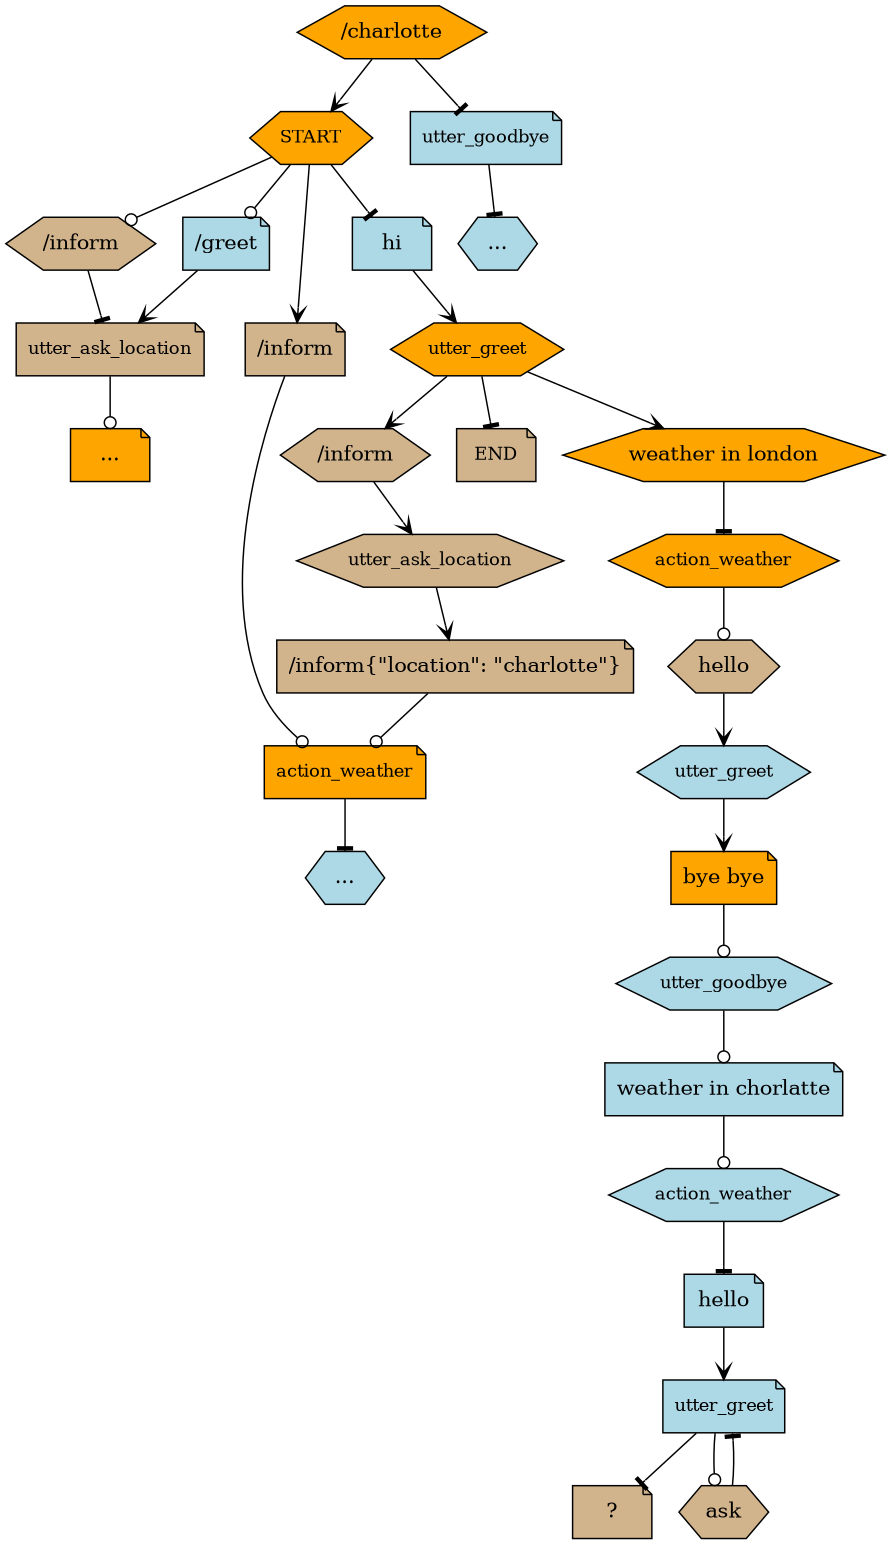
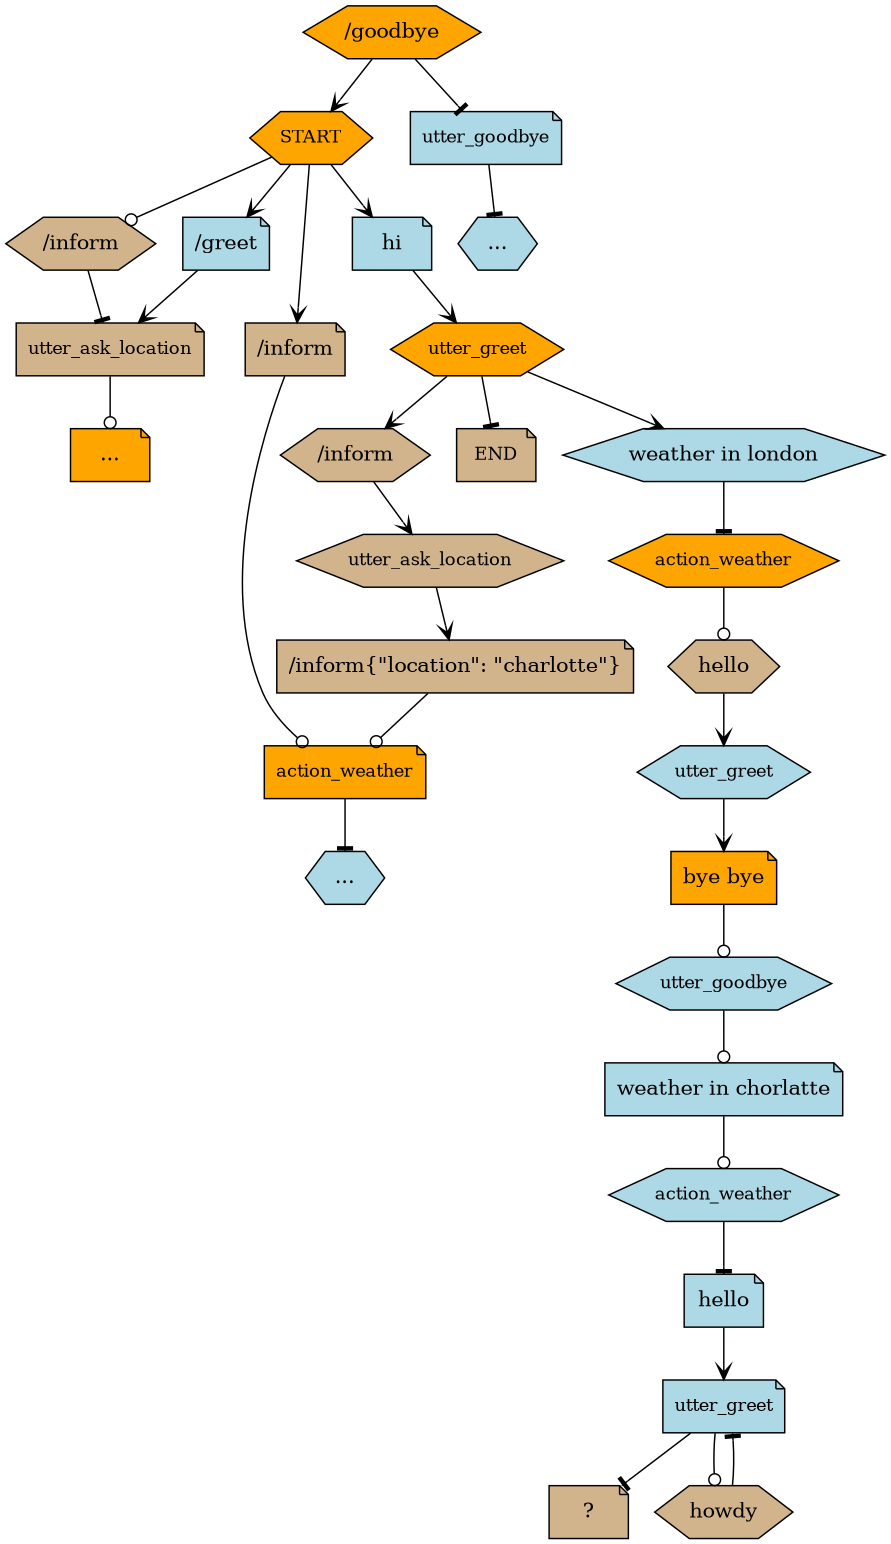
  digraph {
    node [fillcolor=lightblue shape=hexagon style=filled]
    edge [arrowhead=vee]
    n1 [fillcolor=orange fontsize=12 label=START]
    n2 [label=hi shape=note]
    n3 [label="/greet" shape=note]
    n4 [fillcolor=tan label="/inform"]
    n5 [fillcolor=tan label="/inform" shape=note]
    n6 [fillcolor=orange fontsize=12 label=utter_greet]
-   n7 [fillcolor=orange label="/charlotte"]
+   n7 [fillcolor=orange label="/goodbye"]
    n8 [fontsize=12 label=utter_goodbye shape=note]
    n9 [fillcolor=tan fontsize=12 label=utter_ask_location shape=note]
    n10 [fillcolor=orange fontsize=12 label=action_weather shape=note]
    n11 [fillcolor=tan fontsize=12 label=END shape=note]
    n12 [fillcolor=tan label="/inform"]
-   n13 [fillcolor=orange label="weather in london"]
+   n13 [label="weather in london"]
    n14 [fillcolor=tan fontsize=12 label=utter_ask_location]
    n15 [fillcolor=orange fontsize=12 label=action_weather]
    n16 [label="..."]
    n17 [fillcolor=orange label="..." shape=note]
    n18 [label="..."]
    n19 [fillcolor=tan label="/inform{\"location\": \"charlotte\"}" shape=note]
    n20 [fillcolor=tan label=hello]
    n21 [fontsize=12 label=utter_greet]
    n22 [fillcolor=orange label="bye bye" shape=note]
    n23 [fontsize=12 label=utter_goodbye]
    n24 [label="weather in chorlatte" shape=note]
    n25 [fontsize=12 label=action_weather]
    n26 [label=hello shape=note]
    n27 [fontsize=12 label=utter_greet shape=note]
    n28 [fillcolor=tan label="  ?  " shape=note]
-   n29 [fillcolor=tan label=ask]
-   n1 -> n2 [arrowhead=tee]
-   n1 -> n3 [arrowhead=odot]
+   n29 [fillcolor=tan label=howdy]
+   n1 -> n2
+   n1 -> n3
    n1 -> n4 [arrowhead=odot]
    n1 -> n5
    n2 -> n6
    n3 -> n9
    n4 -> n9 [arrowhead=tee]
    n5 -> n10 [arrowhead=odot]
    n6 -> n11 [arrowhead=tee]
    n6 -> n12
    n6 -> n13
    n7 -> n1
    n7 -> n8 [arrowhead=tee]
    n8 -> n16 [arrowhead=tee]
    n9 -> n17 [arrowhead=odot]
    n10 -> n18 [arrowhead=tee]
    n12 -> n14
    n13 -> n15 [arrowhead=tee]
    n14 -> n19
    n15 -> n20 [arrowhead=odot]
    n19 -> n10 [arrowhead=odot]
    n20 -> n21
    n21 -> n22
    n22 -> n23 [arrowhead=odot]
    n23 -> n24 [arrowhead=odot]
    n24 -> n25 [arrowhead=odot]
    n25 -> n26 [arrowhead=tee]
    n26 -> n27
    n27 -> n28 [arrowhead=tee]
    n27 -> n29 [arrowhead=odot]
    n29 -> n27 [arrowhead=tee]
  }
